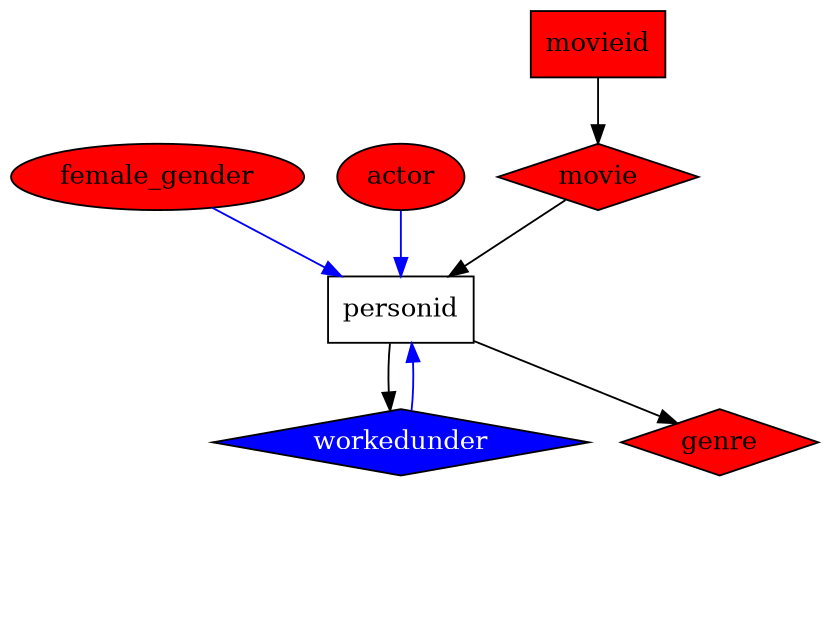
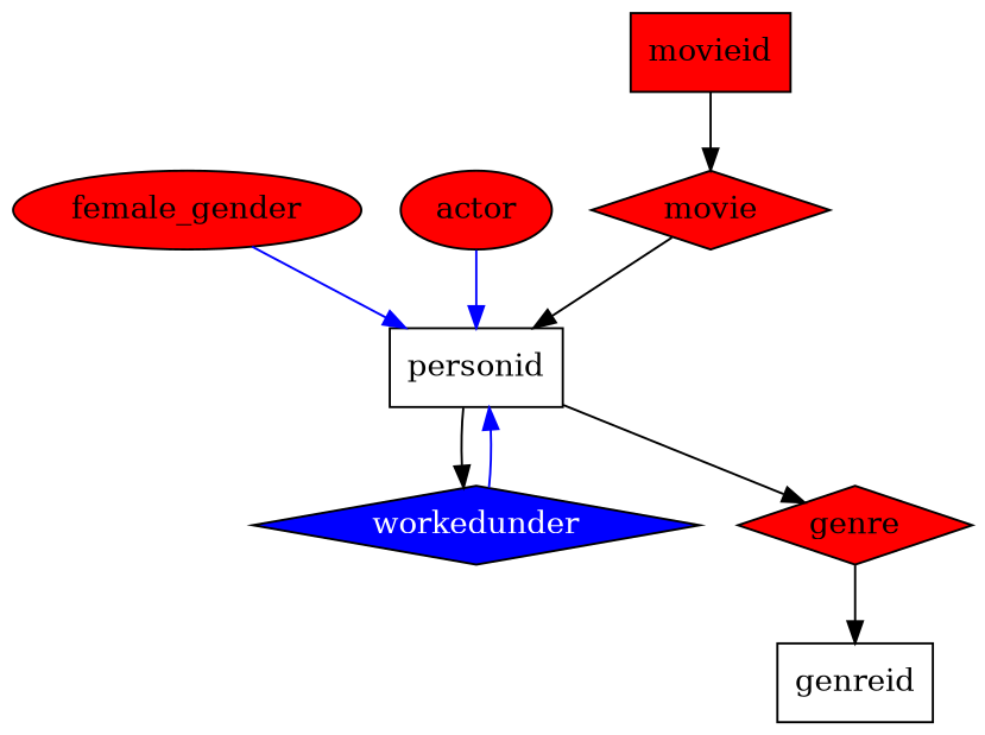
  digraph {
    fontname="sans-serif"
    penwidth=0.1
    rankdir=TB
    node [fillcolor=red shape=polygon style=filled]
    movie [orientation=45.0]
    movieid [shape=box]
    personid [shape=box fillcolor="" style=""]
    female_gender [shape=ellipse]
    workedunder [fillcolor=blue fontcolor=white orientation=45.0]
    genre [orientation=45.0]
+   genreid [shape=box fillcolor="" style=""]
    actor [shape=ellipse]
    movie -> personid
    movieid -> movie
    personid -> workedunder
    personid -> genre
    female_gender -> personid [color=blue]
    workedunder -> personid [color=blue]
+   genre -> genreid
    actor -> personid [color=blue]
  }
